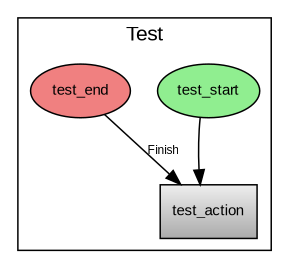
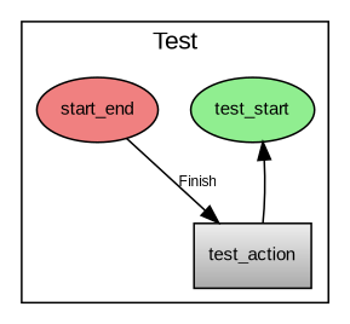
  digraph {
    compound=true
    fontname=Arial
    node [fontname=Arial fontsize=10 shape=oval style=filled]
    edge [fontname=Arial fontsize=8]
    test_start [fillcolor=lightgreen]
    test_action [fillcolor="#aaaaaa, 0.5:#eeeeee" gradientangle=90 shape=rect]
-   test_end [fillcolor=lightcoral]
+   test_end [fillcolor=lightcoral label=start_end]
    subgraph cluster_1 {
      label=Test
      test_start
      test_action
      test_end
    }
-   test_start -> test_action
+   test_action -> test_start
    test_end -> test_action [label=Finish]
  }
